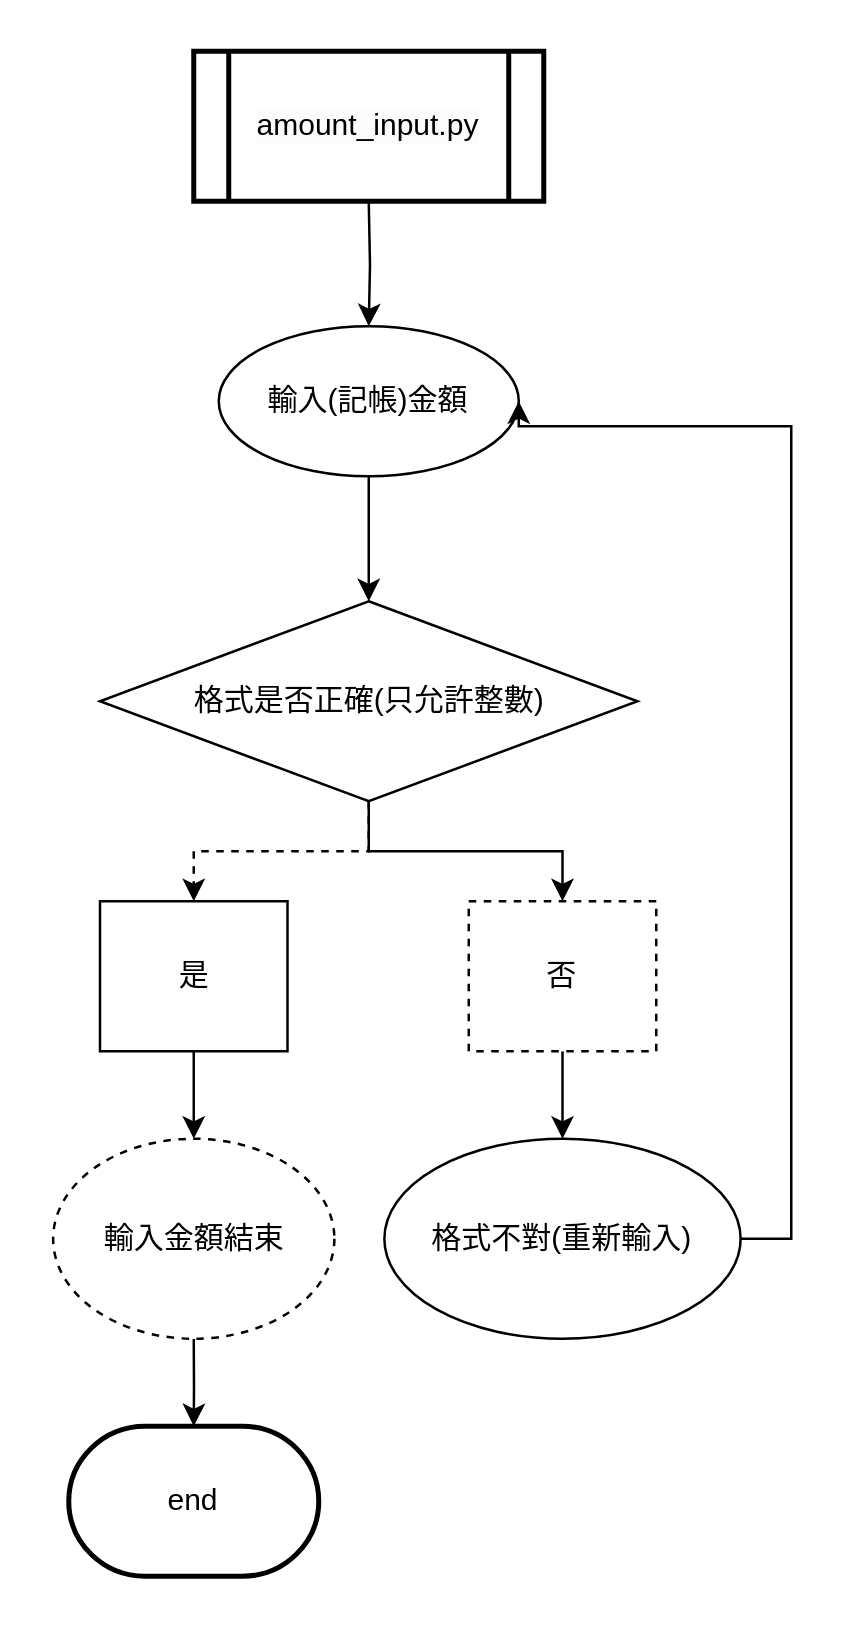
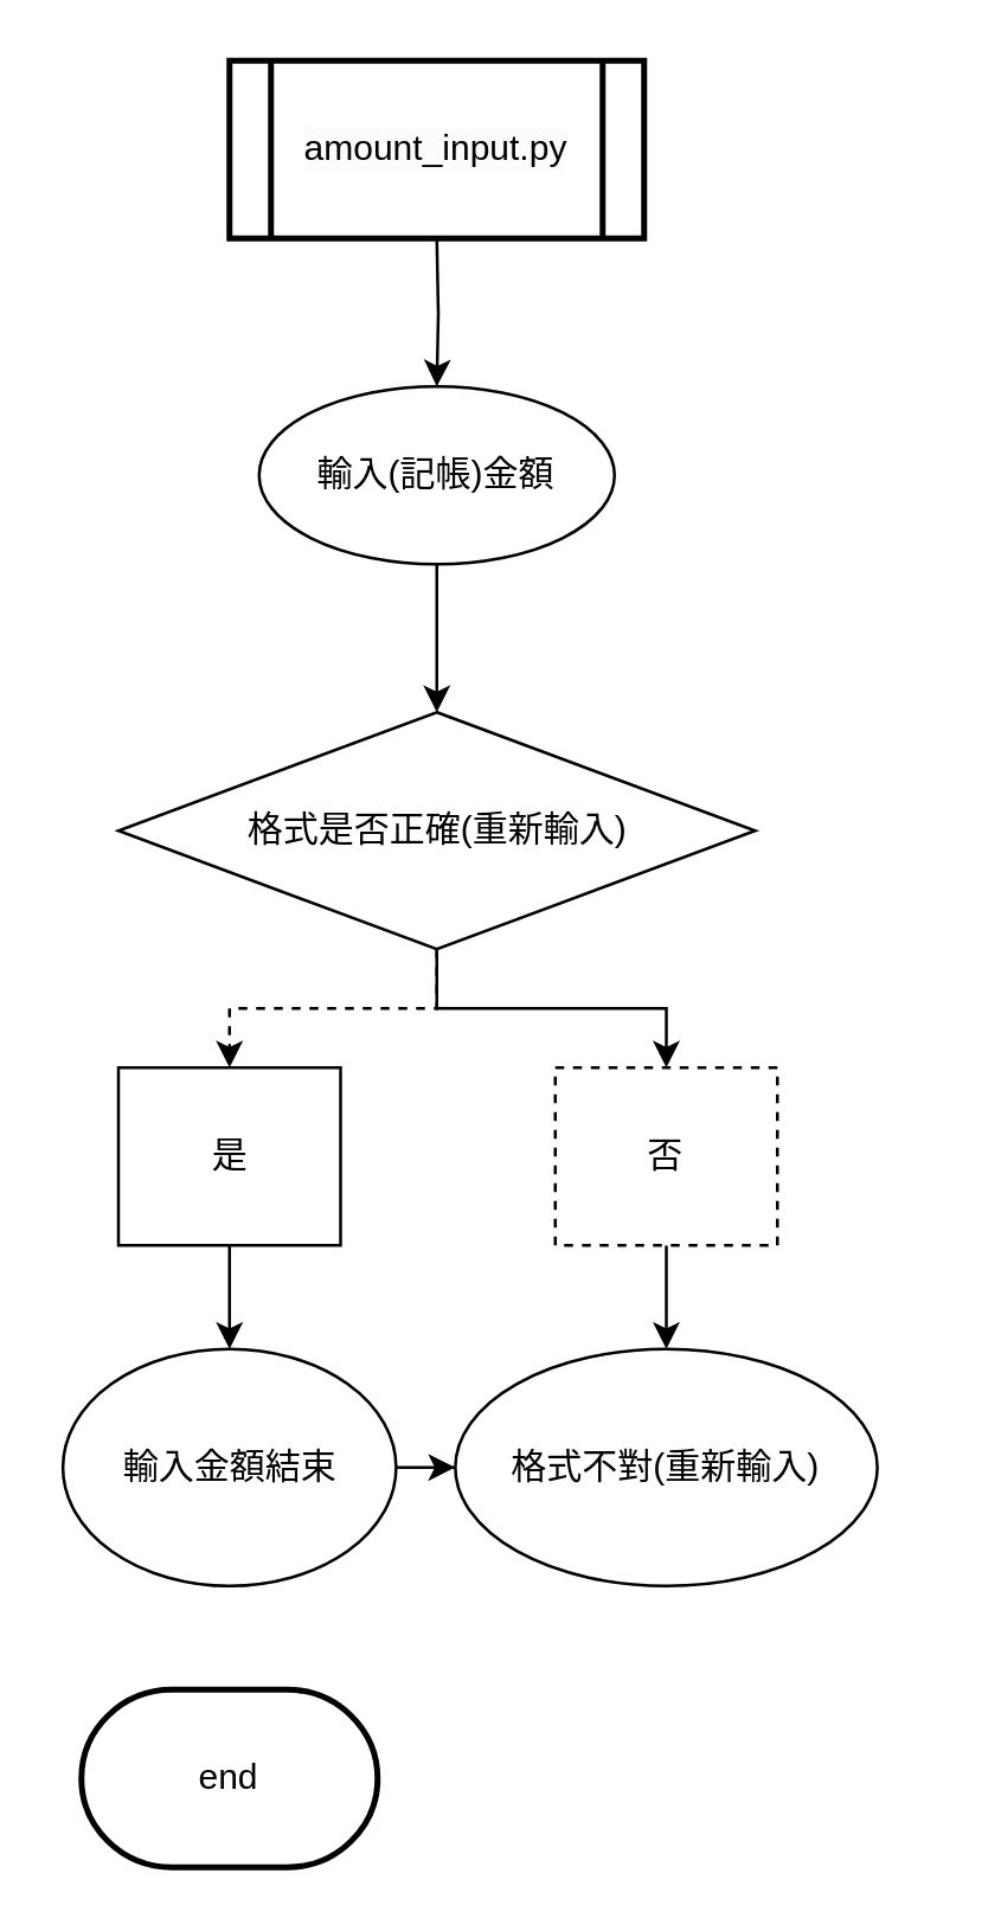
  <mxCell id="0" />
  <mxCell id="1" parent="0" />
  <mxCell id="2" value="" style="edgeStyle=orthogonalEdgeStyle;rounded=0;orthogonalLoop=1;jettySize=auto;html=1;" edge="1" parent="1" target="4"><mxGeometry relative="1" as="geometry"><mxPoint x="147" y="80" as="sourcePoint" /></mxGeometry></mxCell>
  <mxCell id="3" value="" style="edgeStyle=orthogonalEdgeStyle;rounded=0;orthogonalLoop=1;jettySize=auto;html=1;" edge="1" parent="1" source="4"><mxGeometry relative="1" as="geometry"><mxPoint x="147" y="240" as="targetPoint" /></mxGeometry></mxCell>
  <mxCell id="4" value="&lt;font style=&quot;vertical-align: inherit;&quot;&gt;&lt;font style=&quot;vertical-align: inherit;&quot;&gt;&lt;font style=&quot;vertical-align: inherit;&quot;&gt;&lt;font style=&quot;vertical-align: inherit;&quot;&gt;輸入(記帳)金額&lt;/font&gt;&lt;/font&gt;&lt;/font&gt;&lt;/font&gt;" style="ellipse;whiteSpace=wrap;html=1;" vertex="1" parent="1"><mxGeometry x="87" y="130" width="120" height="60" as="geometry" /></mxCell>
  <mxCell id="5" value="" style="edgeStyle=orthogonalEdgeStyle;rounded=0;orthogonalLoop=1;jettySize=auto;html=1;dashed=1;" edge="1" parent="1" source="7" target="9"><mxGeometry relative="1" as="geometry" /></mxCell>
  <mxCell id="6" value="" style="edgeStyle=orthogonalEdgeStyle;rounded=0;orthogonalLoop=1;jettySize=auto;html=1;" edge="1" parent="1" source="7" target="13"><mxGeometry relative="1" as="geometry" /></mxCell>
- <mxCell id="7" value="&lt;font style=&quot;vertical-align: inherit;&quot;&gt;&lt;font style=&quot;vertical-align: inherit;&quot;&gt;&lt;font style=&quot;vertical-align: inherit;&quot;&gt;&lt;font style=&quot;vertical-align: inherit;&quot;&gt;格式是否正確(只允許整數)&lt;/font&gt;&lt;/font&gt;&lt;/font&gt;&lt;/font&gt;" style="rhombus;whiteSpace=wrap;html=1;" vertex="1" parent="1"><mxGeometry x="39.5" y="240" width="215" height="80" as="geometry" /></mxCell>
+ <mxCell id="7" value="&lt;font style=&quot;vertical-align: inherit;&quot;&gt;&lt;font style=&quot;vertical-align: inherit;&quot;&gt;&lt;font style=&quot;vertical-align: inherit;&quot;&gt;&lt;font style=&quot;vertical-align: inherit;&quot;&gt;格式是否正確(重新輸入)&lt;/font&gt;&lt;/font&gt;&lt;/font&gt;&lt;/font&gt;" style="rhombus;whiteSpace=wrap;html=1;" vertex="1" parent="1"><mxGeometry x="39.5" y="240" width="215" height="80" as="geometry" /></mxCell>
  <mxCell id="8" value="" style="edgeStyle=orthogonalEdgeStyle;rounded=0;orthogonalLoop=1;jettySize=auto;html=1;" edge="1" parent="1" source="9" target="11"><mxGeometry relative="1" as="geometry" /></mxCell>
  <mxCell id="9" value="是" style="whiteSpace=wrap;html=1;" vertex="1" parent="1"><mxGeometry x="39.5" y="360" width="75" height="60" as="geometry" /></mxCell>
- <mxCell id="10" value="" style="edgeStyle=orthogonalEdgeStyle;rounded=0;orthogonalLoop=1;jettySize=auto;html=1;entryX=0.5;entryY=0;entryDx=0;entryDy=0;entryPerimeter=0;" edge="1" parent="1" source="11" target="16"><mxGeometry relative="1" as="geometry"><mxPoint x="77" y="615" as="targetPoint" /></mxGeometry></mxCell>
- <mxCell id="11" value="輸入金額結束" style="ellipse;whiteSpace=wrap;html=1;dashed=1;" vertex="1" parent="1"><mxGeometry x="20.75" y="455" width="112.5" height="80" as="geometry" /></mxCell>
+ <mxCell id="10" value="" style="edgeStyle=orthogonalEdgeStyle;rounded=0;orthogonalLoop=1;jettySize=auto;html=1;" edge="1" parent="1" source="11" target="15"><mxGeometry relative="1" as="geometry"><mxPoint x="77" y="615" as="targetPoint" /></mxGeometry></mxCell>
+ <mxCell id="11" value="輸入金額結束" style="ellipse;whiteSpace=wrap;html=1;" vertex="1" parent="1"><mxGeometry x="20.75" y="455" width="112.5" height="80" as="geometry" /></mxCell>
  <mxCell id="12" value="" style="edgeStyle=orthogonalEdgeStyle;rounded=0;orthogonalLoop=1;jettySize=auto;html=1;" edge="1" parent="1" source="13" target="15"><mxGeometry relative="1" as="geometry" /></mxCell>
  <mxCell id="13" value="否" style="whiteSpace=wrap;html=1;dashed=1;" vertex="1" parent="1"><mxGeometry x="187" y="360" width="75" height="60" as="geometry" /></mxCell>
- <mxCell id="14" value="" style="edgeStyle=orthogonalEdgeStyle;rounded=0;orthogonalLoop=1;jettySize=auto;html=1;entryX=1;entryY=0.5;entryDx=0;entryDy=0;exitX=1;exitY=0.5;exitDx=0;exitDy=0;" edge="1" parent="1" source="15" target="4"><mxGeometry relative="1" as="geometry"><mxPoint x="316" y="542.957" as="sourcePoint" /><mxPoint x="246" y="170" as="targetPoint" /><Array as="points"><mxPoint x="316" y="495" /><mxPoint x="316" y="170" /></Array></mxGeometry></mxCell>
  <mxCell id="15" value="格式不對(重新輸入)" style="ellipse;whiteSpace=wrap;html=1;" vertex="1" parent="1"><mxGeometry x="153.25" y="455" width="142.5" height="80" as="geometry" /></mxCell>
  <mxCell id="16" value="end" style="strokeWidth=2;html=1;shape=mxgraph.flowchart.terminator;whiteSpace=wrap;" vertex="1" parent="1"><mxGeometry x="27" y="570" width="100" height="60" as="geometry" /></mxCell>
  <mxCell id="17" value="&lt;font style=&quot;vertical-align: inherit;&quot;&gt;&lt;font style=&quot;vertical-align: inherit;&quot;&gt;amount_input.py&lt;/font&gt;&lt;/font&gt;" style="shape=process;whiteSpace=wrap;html=1;backgroundOutline=1;strokeWidth=2;labelBackgroundColor=#fdfcfc;labelBorderColor=none;" vertex="1" parent="1"><mxGeometry x="77" y="20" width="140" height="60" as="geometry" /></mxCell>
